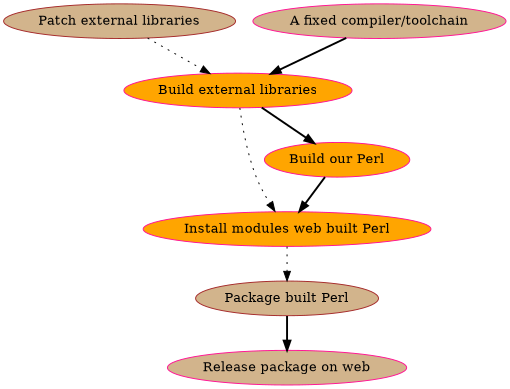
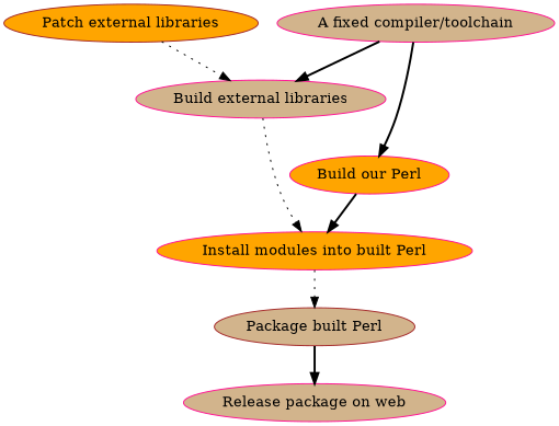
  digraph {
    node [color=deeppink fillcolor=orange style=filled]
    edge [style=bold]
-   n1 [color=brown fillcolor=tan label="Patch external libraries"]
-   n2 [label="Build external libraries"]
-   n3 [label="Install modules web built Perl"]
+   n1 [color=brown label="Patch external libraries"]
+   n2 [fillcolor=tan label="Build external libraries"]
+   n3 [label="Install modules into built Perl"]
    n4 [fillcolor=tan label="A fixed compiler/toolchain"]
    n5 [label="Build our Perl"]
    n6 [color=brown fillcolor=tan label="Package built Perl"]
    n7 [fillcolor=tan label="Release package on web"]
    n1 -> n2 [style=dotted]
    n2 -> n3 [style=dotted]
    n3 -> n6 [style=dotted]
    n4 -> n2
-   n2 -> n5
+   n4 -> n5
    n5 -> n3
    n6 -> n7
  }
